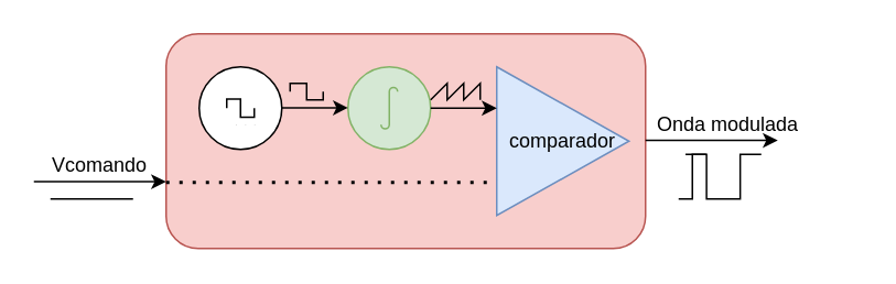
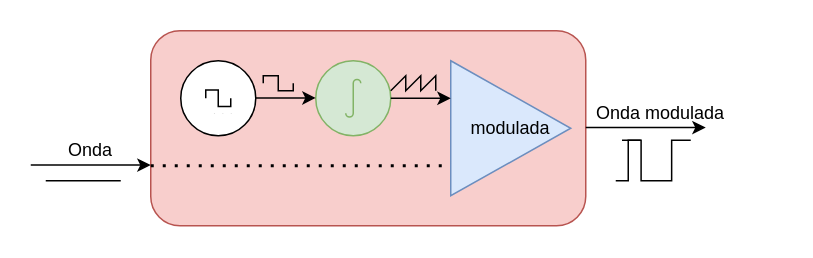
  <mxCell id="0" />
  <mxCell id="1" parent="0" />
  <mxCell id="2" value="" style="rounded=1;whiteSpace=wrap;html=1;shadow=0;dashed=0;sketch=0;strokeWidth=1;fillColor=#f8cecc;strokeColor=#b85450;" parent="1" vertex="1"><mxGeometry x="100" y="20" width="290" height="130" as="geometry" /></mxCell>
- <mxCell id="3" value="comparador" style="triangle;whiteSpace=wrap;html=1;fillColor=#dae8fc;strokeColor=#6c8ebf;" vertex="1" parent="1"><mxGeometry x="300" y="40" width="80" height="90" as="geometry" /></mxCell>
+ <mxCell id="3" value="modulada" style="triangle;whiteSpace=wrap;html=1;fillColor=#dae8fc;strokeColor=#6c8ebf;" vertex="1" parent="1"><mxGeometry x="300" y="40" width="80" height="90" as="geometry" /></mxCell>
  <mxCell id="4" value="" style="group" parent="1" vertex="1" connectable="0"><mxGeometry x="440" y="35" width="80" height="50" as="geometry" /></mxCell>
  <mxCell id="5" value="Onda modulada" style="text;html=1;strokeColor=none;fillColor=none;align=center;verticalAlign=middle;whiteSpace=wrap;rounded=0;" parent="4" vertex="1"><mxGeometry x="-50" y="30" width="100" height="20" as="geometry" /></mxCell>
  <mxCell id="6" value="" style="verticalLabelPosition=bottom;shadow=0;dashed=0;align=center;html=1;verticalAlign=top;shape=mxgraph.electrical.abstract.integrator;fillColor=#d5e8d4;strokeColor=#82b366;" parent="1" vertex="1"><mxGeometry x="210" y="40" width="50" height="50" as="geometry" /></mxCell>
  <mxCell id="7" value="" style="group;container=1;" parent="1" vertex="1" connectable="0"><mxGeometry x="120" y="35" width="50" height="60" as="geometry"><mxRectangle x="350" y="275" width="50" height="40" as="alternateBounds" /></mxGeometry></mxCell>
  <mxCell id="8" value="" style="perimeter=ellipsePerimeter;verticalLabelPosition=bottom;shadow=0;dashed=0;align=center;html=1;verticalAlign=top;shape=mxgraph.electrical.instruments.signal_generator;" parent="7" vertex="1"><mxGeometry width="50" height="60" as="geometry" /></mxCell>
  <mxCell id="9" value="" style="rounded=0;whiteSpace=wrap;html=1;strokeColor=none;" parent="7" vertex="1"><mxGeometry x="15" y="10" width="20" height="10" as="geometry" /></mxCell>
  <mxCell id="10" value="" style="rounded=0;whiteSpace=wrap;html=1;strokeColor=none;" parent="7" vertex="1"><mxGeometry x="15" y="40" width="20" height="10" as="geometry" /></mxCell>
  <mxCell id="11" value="" style="endArrow=classic;html=1;" parent="1" edge="1"><mxGeometry width="50" height="50" relative="1" as="geometry"><mxPoint x="20" y="109.58" as="sourcePoint" /><mxPoint x="100" y="109.58" as="targetPoint" /></mxGeometry></mxCell>
- <mxCell id="12" value="Vcomando" style="text;html=1;strokeColor=none;fillColor=none;align=center;verticalAlign=middle;whiteSpace=wrap;rounded=0;" parent="1" vertex="1"><mxGeometry x="40" y="90" width="40" height="20" as="geometry" /></mxCell>
+ <mxCell id="12" value="Onda" style="text;html=1;strokeColor=none;fillColor=none;align=center;verticalAlign=middle;whiteSpace=wrap;rounded=0;" parent="1" vertex="1"><mxGeometry x="40" y="90" width="40" height="20" as="geometry" /></mxCell>
  <mxCell id="13" value="" style="endArrow=none;dashed=1;html=1;dashPattern=1 3;strokeWidth=2;" parent="1" edge="1"><mxGeometry width="50" height="50" relative="1" as="geometry"><mxPoint x="100" y="110" as="sourcePoint" /><mxPoint x="300" y="110" as="targetPoint" /></mxGeometry></mxCell>
  <mxCell id="14" value="" style="endArrow=classic;html=1;" parent="1" edge="1"><mxGeometry width="50" height="50" relative="1" as="geometry"><mxPoint x="170" y="64.8" as="sourcePoint" /><mxPoint x="210" y="64.8" as="targetPoint" /></mxGeometry></mxCell>
  <mxCell id="15" value="" style="endArrow=classic;html=1;" parent="1" edge="1"><mxGeometry width="50" height="50" relative="1" as="geometry"><mxPoint x="260" y="65" as="sourcePoint" /><mxPoint x="300" y="65" as="targetPoint" /></mxGeometry></mxCell>
  <mxCell id="16" value="" style="endArrow=classic;html=1;" parent="1" edge="1"><mxGeometry width="50" height="50" relative="1" as="geometry"><mxPoint x="390" y="84.58" as="sourcePoint" /><mxPoint x="470" y="84.58" as="targetPoint" /></mxGeometry></mxCell>
  <mxCell id="17" value="" style="group" parent="1" vertex="1" connectable="0"><mxGeometry x="410" y="90" width="50" height="30" as="geometry" /></mxCell>
  <mxCell id="18" value="" style="pointerEvents=1;verticalLabelPosition=bottom;shadow=0;dashed=0;align=center;html=1;verticalAlign=top;shape=mxgraph.electrical.waveforms.pulse_2;" parent="17" vertex="1"><mxGeometry x="4.167" y="3" width="45.833" height="27" as="geometry" /></mxCell>
  <mxCell id="19" value="" style="pointerEvents=1;verticalLabelPosition=bottom;shadow=0;dashed=0;align=center;html=1;verticalAlign=top;shape=mxgraph.electrical.waveforms.step_1;" parent="17" vertex="1"><mxGeometry y="3" width="16.667" height="27" as="geometry" /></mxCell>
  <mxCell id="20" value="" style="pointerEvents=1;verticalLabelPosition=bottom;shadow=0;dashed=0;align=center;html=1;verticalAlign=top;shape=mxgraph.electrical.waveforms.sawtooth;" parent="1" vertex="1"><mxGeometry x="260" y="50" width="30" height="10" as="geometry" /></mxCell>
  <mxCell id="21" value="" style="pointerEvents=1;verticalLabelPosition=bottom;shadow=0;dashed=0;align=center;html=1;verticalAlign=top;shape=mxgraph.electrical.waveforms.square_wave;" parent="1" vertex="1"><mxGeometry x="175" y="50" width="20" height="10" as="geometry" /></mxCell>
  <mxCell id="22" value="" style="endArrow=none;html=1;" edge="1" parent="1"><mxGeometry width="50" height="50" relative="1" as="geometry"><mxPoint x="30" y="120" as="sourcePoint" /><mxPoint x="80" y="120" as="targetPoint" /></mxGeometry></mxCell>
